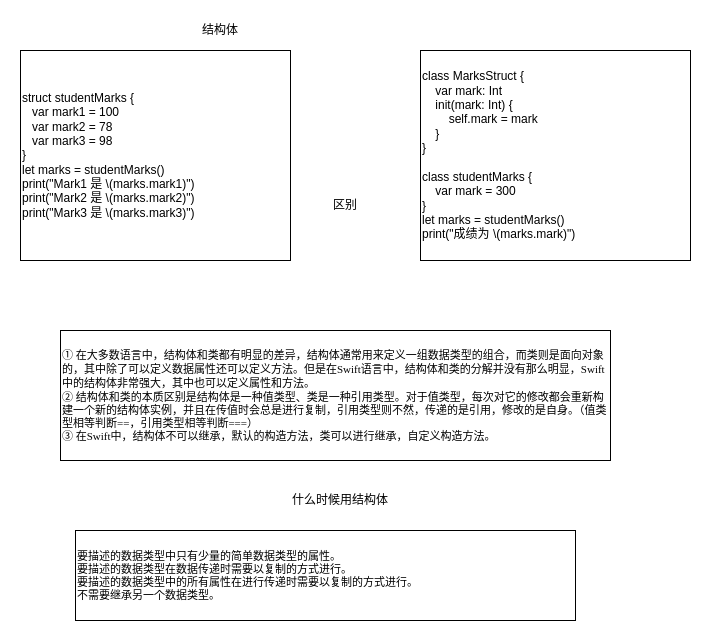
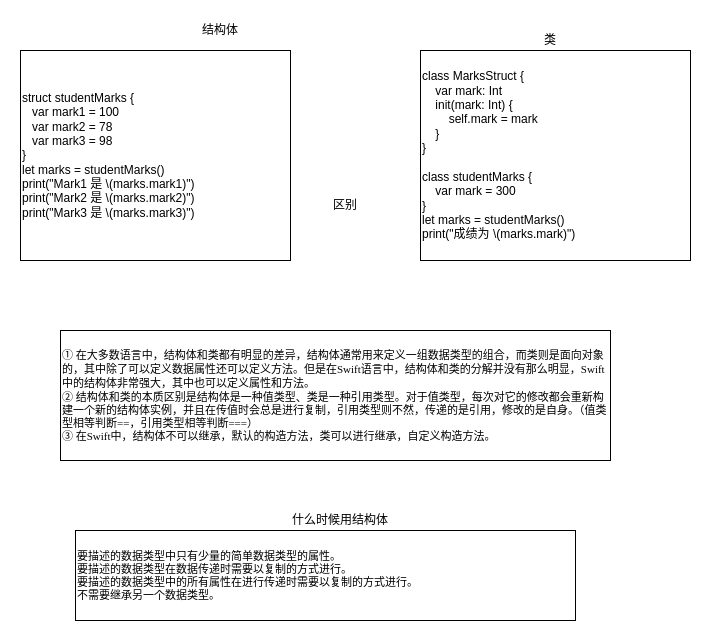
  <mxCell id="0" />
  <mxCell id="1" parent="0" />
  <mxCell id="2" value="&lt;span style=&quot;font-size: 11px ; font-family: &amp;#34;simsun&amp;#34;&quot;&gt;① 在大多数语言中，结构体和类都有明显的差异，结构体通常用来定义&lt;/span&gt;&lt;span style=&quot;font-size: 11px ; font-family: &amp;#34;simsun&amp;#34;&quot;&gt;一组数据类型的组合，而类则是面向对象的，其中除了可以定义数据属&lt;/span&gt;&lt;span style=&quot;font-size: 11px ; font-family: &amp;#34;simsun&amp;#34;&quot;&gt;性还可以定义方法。但是在Swift语言中，结构体和类的分解并没有那么&lt;/span&gt;&lt;span style=&quot;font-size: 11px ; font-family: &amp;#34;simsun&amp;#34;&quot;&gt;明显，Swift中的结构体非常强大，其中也可以定义属性和方法。&lt;/span&gt;&lt;span style=&quot;font-size: 11px ; font-family: &amp;#34;simsun&amp;#34;&quot;&gt;&lt;br&gt;&lt;/span&gt;&lt;div style=&quot;font-size: 11px&quot;&gt;&lt;span style=&quot;font-family: &amp;#34;simsun&amp;#34; ; font-size: 11px&quot;&gt;&lt;font style=&quot;font-size: 11px&quot;&gt;② 结构体和类的本质区别是结构体是一种值类型、类是一种引用类型。&lt;/font&gt;&lt;/span&gt;&lt;span style=&quot;font-family: &amp;#34;simsun&amp;#34;&quot;&gt;对于值类型，每次对它的修改都会重新构建一个新的结构体实例，并且&lt;/span&gt;&lt;span style=&quot;font-family: &amp;#34;simsun&amp;#34;&quot;&gt;在传值时会总是进行复制，引用类型则不然，传递的是引用，修改的是&lt;/span&gt;&lt;span style=&quot;font-family: &amp;#34;simsun&amp;#34;&quot;&gt;自身。（值类型相等判断==，引用类型相等判断===）&lt;/span&gt;&lt;/div&gt;&lt;div style=&quot;font-size: 11px&quot;&gt;&lt;span style=&quot;font-family: &amp;#34;simsun&amp;#34; ; font-size: 11px&quot;&gt;&lt;font style=&quot;font-size: 11px&quot;&gt;③ 在Swift中，结构体不可以继承，默认的构造方法，类可以进行继承，自定义构造方法。&lt;/font&gt;&lt;/span&gt;&lt;/div&gt;" style="rounded=0;whiteSpace=wrap;html=1;align=left;" vertex="1" parent="1"><mxGeometry x="60" y="330" width="550" height="130" as="geometry" /></mxCell>
  <mxCell id="3" value="&lt;div&gt;struct studentMarks {&lt;/div&gt;&lt;div&gt;&amp;nbsp; &amp;nbsp;var mark1 = 100&lt;/div&gt;&lt;div&gt;&amp;nbsp; &amp;nbsp;var mark2 = 78&lt;/div&gt;&lt;div&gt;&amp;nbsp; &amp;nbsp;var mark3 = 98&lt;/div&gt;&lt;div&gt;}&lt;/div&gt;&lt;div&gt;let marks = studentMarks()&lt;/div&gt;&lt;div&gt;print(&quot;Mark1 是 \(marks.mark1)&quot;)&lt;/div&gt;&lt;div&gt;print(&quot;Mark2 是 \(marks.mark2)&quot;)&lt;/div&gt;&lt;div&gt;print(&quot;Mark3 是 \(marks.mark3)&quot;)&lt;/div&gt;" style="rounded=0;whiteSpace=wrap;html=1;align=left;" vertex="1" parent="1"><mxGeometry x="20" y="50" width="270" height="210" as="geometry" /></mxCell>
  <mxCell id="4" value="&lt;div&gt;class MarksStruct {&lt;/div&gt;&lt;div&gt;&amp;nbsp; &amp;nbsp; var mark: Int&lt;/div&gt;&lt;div&gt;&amp;nbsp; &amp;nbsp; init(mark: Int) {&lt;/div&gt;&lt;div&gt;&amp;nbsp; &amp;nbsp; &amp;nbsp; &amp;nbsp; self.mark = mark&lt;/div&gt;&lt;div&gt;&amp;nbsp; &amp;nbsp; }&lt;/div&gt;&lt;div&gt;}&lt;/div&gt;&lt;div&gt;&lt;br&gt;&lt;/div&gt;&lt;div&gt;class studentMarks {&lt;/div&gt;&lt;div&gt;&amp;nbsp; &amp;nbsp; var mark = 300&lt;/div&gt;&lt;div&gt;}&lt;/div&gt;&lt;div&gt;let marks = studentMarks()&lt;/div&gt;&lt;div&gt;print(&quot;成绩为 \(marks.mark)&quot;)&lt;/div&gt;" style="rounded=0;whiteSpace=wrap;html=1;align=left;" vertex="1" parent="1"><mxGeometry x="420" y="50" width="270" height="210" as="geometry" /></mxCell>
  <mxCell id="5" value="结构体" style="text;html=1;strokeColor=none;fillColor=none;align=center;verticalAlign=middle;whiteSpace=wrap;rounded=0;" vertex="1" parent="1"><mxGeometry x="200" y="20" width="40" height="20" as="geometry" /></mxCell>
+ <mxCell id="6" value="类" style="text;html=1;strokeColor=none;fillColor=none;align=center;verticalAlign=middle;whiteSpace=wrap;rounded=0;" vertex="1" parent="1"><mxGeometry x="530" y="30" width="40" height="20" as="geometry" /></mxCell>
  <mxCell id="7" value="区别" style="text;html=1;strokeColor=none;fillColor=none;align=center;verticalAlign=middle;whiteSpace=wrap;rounded=0;" vertex="1" parent="1"><mxGeometry x="310" y="195" width="70" height="20" as="geometry" /></mxCell>
  <mxCell id="8" value="&lt;span style=&quot;font-size: 11px ; font-family: &amp;#34;simsun&amp;#34;&quot;&gt;要描述的数据类型中只有少量的简单数据类型的属性。&lt;/span&gt;&lt;br&gt;&lt;div style=&quot;font-size: 11px&quot;&gt;&lt;span style=&quot;font-family: &amp;#34;simsun&amp;#34; ; font-size: 11px&quot;&gt;&lt;font style=&quot;font-size: 11px&quot;&gt;要描述的数据类型在数据传递时需要以复制的方式进行。&lt;br&gt;&lt;/font&gt;&lt;/span&gt;&lt;/div&gt;&lt;div style=&quot;font-size: 11px&quot;&gt;&lt;span style=&quot;font-family: &amp;#34;simsun&amp;#34; ; font-size: 11px&quot;&gt;&lt;font style=&quot;font-size: 11px&quot;&gt;要描述的数据类型中的所有属性在进行传递时需要以复制的方式进&lt;/font&gt;&lt;/span&gt;&lt;span style=&quot;font-family: &amp;#34;simsun&amp;#34;&quot;&gt;行。&lt;/span&gt;&lt;/div&gt;&lt;div style=&quot;font-size: 11px&quot;&gt;&lt;span style=&quot;font-family: &amp;#34;simsun&amp;#34; ; font-size: 11px&quot;&gt;&lt;font style=&quot;font-size: 11px&quot;&gt;不需要继承另一个数据类型。&lt;/font&gt;&lt;/span&gt;&lt;/div&gt;" style="rounded=0;whiteSpace=wrap;html=1;align=left;" vertex="1" parent="1"><mxGeometry x="75" y="530" width="500" height="90" as="geometry" /></mxCell>
- <mxCell id="9" value="什么时候用结构体" style="text;html=1;strokeColor=none;fillColor=none;align=center;verticalAlign=middle;whiteSpace=wrap;rounded=0;" vertex="1" parent="1"><mxGeometry x="290" y="490" width="100" height="20" as="geometry" /></mxCell>
+ <mxCell id="9" value="什么时候用结构体" style="text;html=1;strokeColor=none;fillColor=none;align=center;verticalAlign=middle;whiteSpace=wrap;rounded=0;" vertex="1" parent="1"><mxGeometry x="290" y="510" width="100" height="20" as="geometry" /></mxCell>
